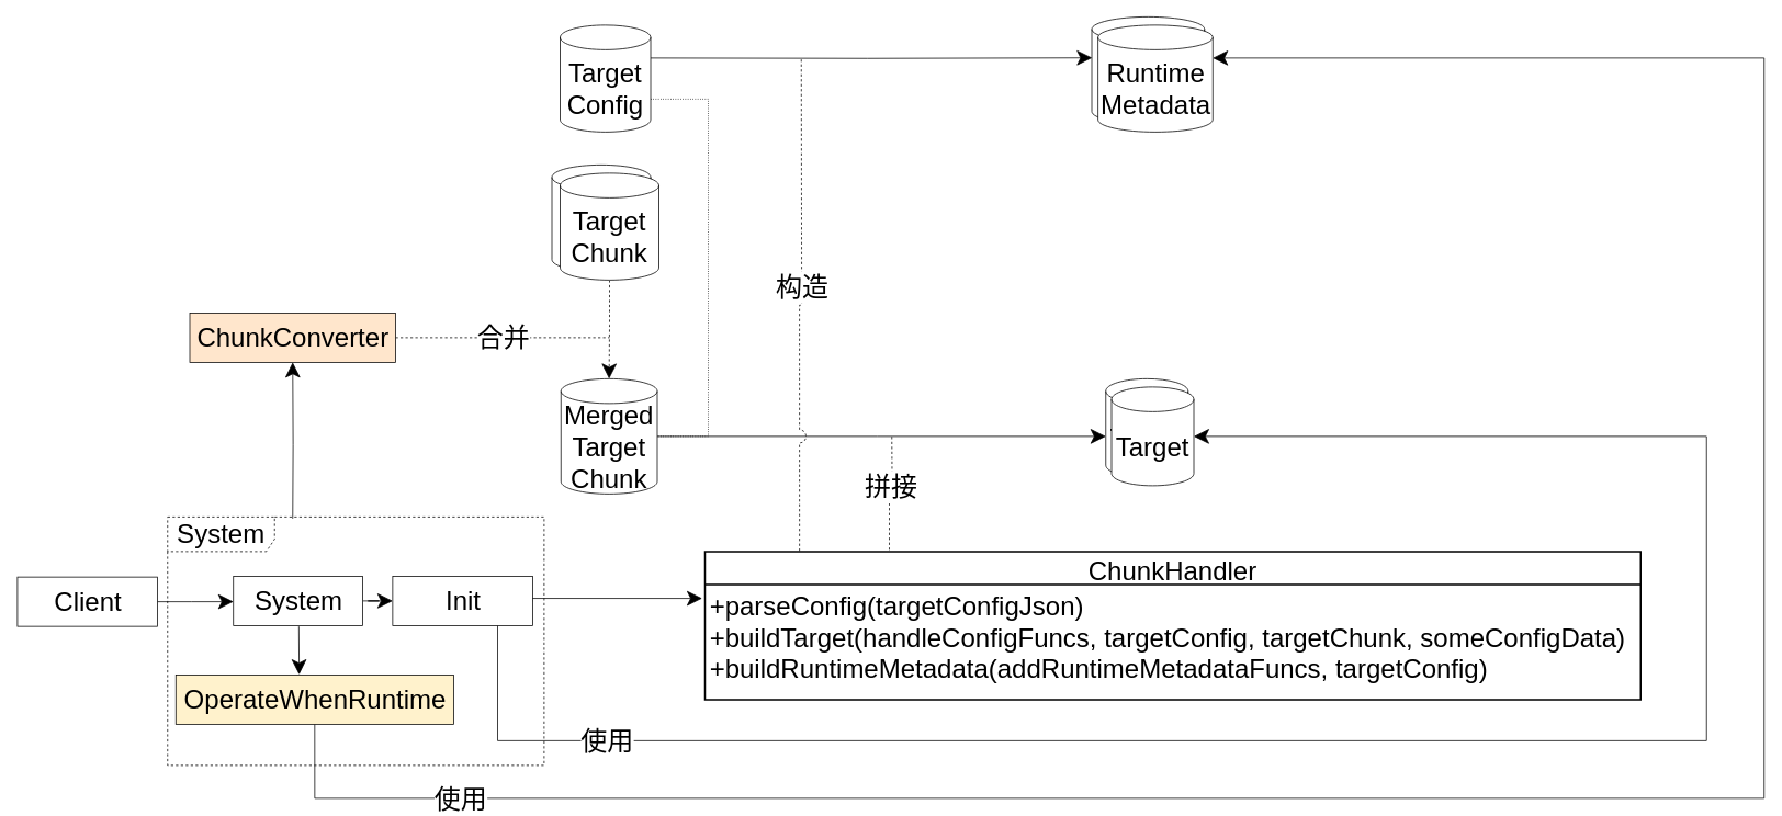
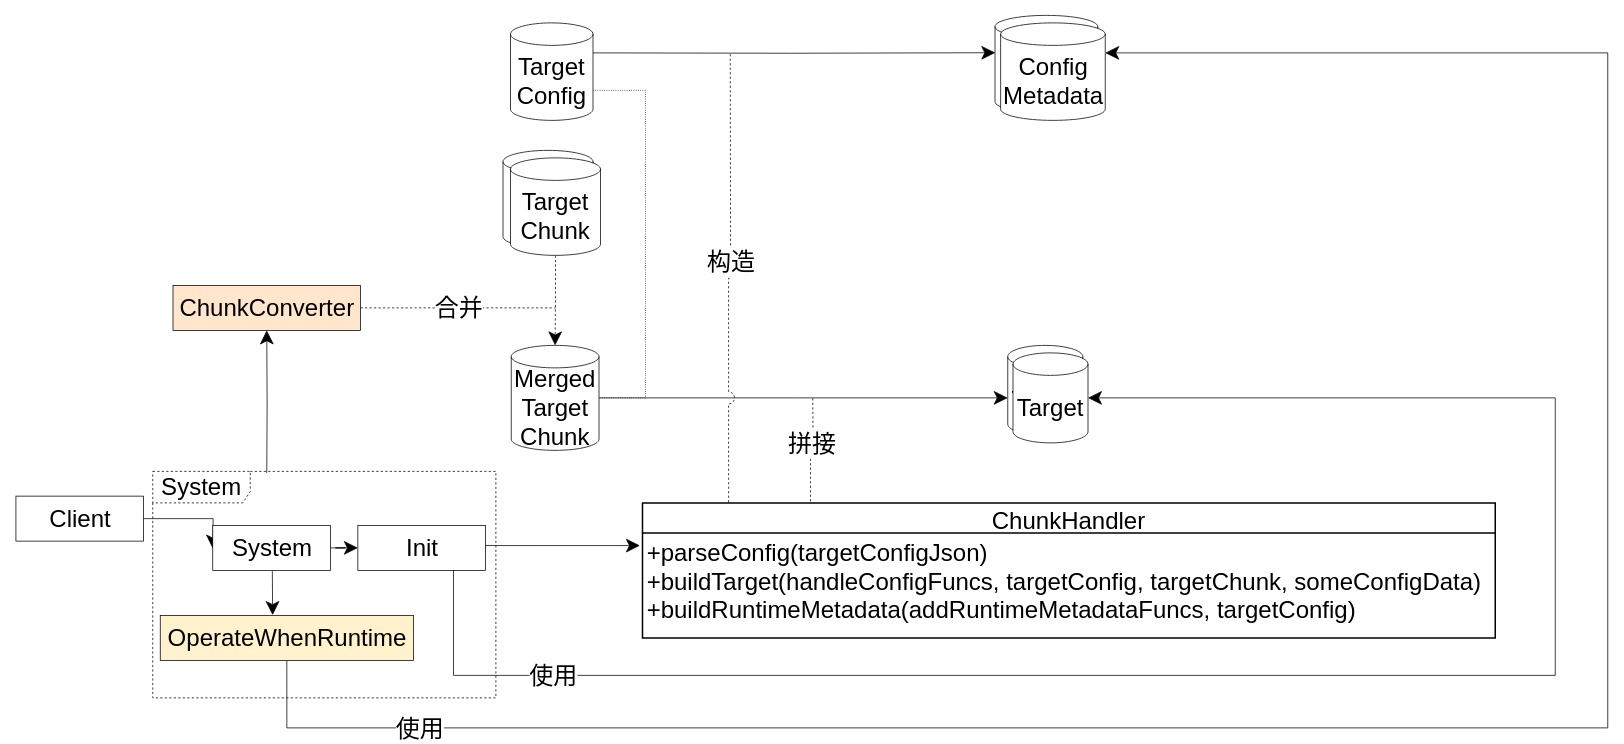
  <mxCell id="0" />
  <mxCell id="1" parent="0" />
  <mxCell id="2" value="&lt;font&gt;&lt;span style=&quot;font-size: 32px&quot;&gt;&lt;br&gt;&lt;/span&gt;&lt;/font&gt;" style="shape=cylinder3;whiteSpace=wrap;html=1;boundedLbl=1;backgroundOutline=1;size=15;" parent="1" vertex="1"><mxGeometry x="1326" y="20" width="137" height="130" as="geometry" /></mxCell>
  <mxCell id="3" value="&lt;font style=&quot;font-size: 32px&quot;&gt;Target&lt;br&gt;&lt;/font&gt;" style="shape=cylinder3;whiteSpace=wrap;html=1;boundedLbl=1;backgroundOutline=1;size=15;" parent="1" vertex="1"><mxGeometry x="1343" y="460" width="100" height="120" as="geometry" /></mxCell>
  <mxCell id="4" value="ChunkHandler" style="swimlane;childLayout=stackLayout;horizontal=1;startSize=40;horizontalStack=0;rounded=0;fontSize=32;fontStyle=0;strokeWidth=2;resizeParent=0;resizeLast=1;shadow=0;dashed=0;align=center;" parent="1" vertex="1"><mxGeometry x="856" y="670" width="1137" height="180" as="geometry" /></mxCell>
  <mxCell id="5" value="+parseConfig(targetConfigJson)&#10;+buildTarget(handleConfigFuncs, targetConfig, targetChunk, someConfigData)&#10;+buildRuntimeMetadata(addRuntimeMetadataFuncs, targetConfig)" style="align=left;strokeColor=none;fillColor=none;spacingLeft=4;fontSize=32;verticalAlign=top;resizable=0;rotatable=0;part=1;" parent="4" vertex="1"><mxGeometry y="40" width="1137" height="140" as="geometry" /></mxCell>
  <mxCell id="6" value="&lt;font style=&quot;font-size: 32px&quot;&gt;System&lt;/font&gt;" style="shape=umlFrame;whiteSpace=wrap;html=1;width=130;height=42;fontSize=32;dashed=1;" parent="1" vertex="1"><mxGeometry x="203" y="628" width="457.5" height="302" as="geometry" /></mxCell>
  <mxCell id="7" value="" style="shape=cylinder3;whiteSpace=wrap;html=1;boundedLbl=1;backgroundOutline=1;size=15;" parent="1" vertex="1"><mxGeometry x="670" y="200" width="120" height="130" as="geometry" /></mxCell>
  <mxCell id="8" value="" style="edgeStyle=orthogonalEdgeStyle;rounded=0;orthogonalLoop=1;jettySize=auto;html=1;startSize=16;endSize=16;entryX=-0.003;entryY=0.292;entryDx=0;entryDy=0;entryPerimeter=0;" parent="1" source="9" edge="1"><mxGeometry relative="1" as="geometry"><mxPoint x="283" y="730.968" as="targetPoint" /></mxGeometry></mxCell>
- <mxCell id="9" value="Client" style="html=1;fontSize=32;" parent="1" vertex="1"><mxGeometry x="20.57" y="701" width="170" height="60" as="geometry" /></mxCell>
+ <mxCell id="9" value="Client" style="html=1;fontSize=32;" parent="1" vertex="1"><mxGeometry x="20.57" y="661" width="170" height="60" as="geometry" /></mxCell>
  <mxCell id="10" style="edgeStyle=orthogonalEdgeStyle;rounded=0;orthogonalLoop=1;jettySize=auto;html=1;endArrow=classic;endFill=1;startSize=16;endSize=16;entryX=0.003;entryY=0.383;entryDx=0;entryDy=0;entryPerimeter=0;" parent="1" target="2" edge="1"><mxGeometry relative="1" as="geometry"><mxPoint x="790" as="sourcePoint" y="70" /><mxPoint x="1323" as="targetPoint" y="70" /></mxGeometry></mxCell>
  <mxCell id="11" style="edgeStyle=orthogonalEdgeStyle;rounded=0;orthogonalLoop=1;jettySize=auto;html=1;entryX=1;entryY=0.5;entryDx=0;entryDy=0;entryPerimeter=0;endArrow=none;endFill=0;startSize=16;endSize=16;exitX=1;exitY=0;exitDx=0;exitDy=90;exitPerimeter=0;dashed=1;dashPattern=1 2;" parent="1" source="12" target="23" edge="1"><mxGeometry relative="1" as="geometry"><Array as="points"><mxPoint x="860" y="120" /><mxPoint x="860" y="530" /></Array></mxGeometry></mxCell>
  <mxCell id="12" value="&lt;font&gt;&lt;span style=&quot;font-size: 32px&quot;&gt;Target Config&lt;/span&gt;&lt;/font&gt;" style="shape=cylinder3;whiteSpace=wrap;html=1;boundedLbl=1;backgroundOutline=1;size=15;" parent="1" vertex="1"><mxGeometry x="680" y="30" width="110" height="130" as="geometry" /></mxCell>
  <mxCell id="13" style="edgeStyle=orthogonalEdgeStyle;rounded=0;orthogonalLoop=1;jettySize=auto;html=1;entryX=0.5;entryY=1;entryDx=0;entryDy=0;endSize=16;startSize=16;" parent="1" target="19" edge="1"><mxGeometry relative="1" as="geometry"><mxPoint x="355" y="630" as="sourcePoint" /></mxGeometry></mxCell>
  <mxCell id="14" style="edgeStyle=orthogonalEdgeStyle;rounded=0;jumpStyle=arc;jumpSize=22;orthogonalLoop=1;jettySize=auto;html=1;entryX=1;entryY=0;entryDx=0;entryDy=40;entryPerimeter=0;endArrow=classic;endFill=1;startSize=16;endSize=16;exitX=0.5;exitY=1;exitDx=0;exitDy=0;" parent="1" source="35" target="30" edge="1"><mxGeometry relative="1" as="geometry"><mxPoint x="421" y="870" as="sourcePoint" /><Array as="points"><mxPoint x="382" y="970" /><mxPoint x="2143" y="970" /><mxPoint x="2143" y="70" /></Array></mxGeometry></mxCell>
  <mxCell id="15" value="&lt;font style=&quot;font-size: 32px&quot;&gt;使用&lt;/font&gt;" style="edgeLabel;html=1;align=center;verticalAlign=middle;resizable=0;points=[];" parent="14" vertex="1" connectable="0"><mxGeometry x="-0.69" y="2" relative="1" as="geometry"><mxPoint x="-263" y="2" as="offset" /></mxGeometry></mxCell>
  <mxCell id="16" style="edgeStyle=orthogonalEdgeStyle;rounded=0;jumpStyle=arc;jumpSize=22;orthogonalLoop=1;jettySize=auto;html=1;entryX=1;entryY=0.5;entryDx=0;entryDy=0;entryPerimeter=0;endArrow=classic;endFill=1;startSize=16;endSize=16;exitX=0.75;exitY=1;exitDx=0;exitDy=0;" parent="1" source="34" target="29" edge="1"><mxGeometry relative="1" as="geometry"><mxPoint x="313.5" y="870" as="sourcePoint" /><Array as="points"><mxPoint x="604" y="900" /><mxPoint x="2073" y="900" /><mxPoint x="2073" y="530" /></Array></mxGeometry></mxCell>
  <mxCell id="17" style="edgeStyle=orthogonalEdgeStyle;rounded=0;orthogonalLoop=1;jettySize=auto;html=1;startSize=16;endSize=16;endArrow=none;endFill=0;dashed=1;" parent="1" source="19" edge="1"><mxGeometry relative="1" as="geometry"><mxPoint x="740" y="410" as="targetPoint" /></mxGeometry></mxCell>
  <mxCell id="18" value="&lt;span style=&quot;font-size: 32px&quot;&gt;合并&lt;/span&gt;" style="edgeLabel;html=1;align=center;verticalAlign=middle;resizable=0;points=[];" parent="17" vertex="1" connectable="0"><mxGeometry x="0.004" y="1" relative="1" as="geometry"><mxPoint as="offset" /></mxGeometry></mxCell>
  <mxCell id="19" value="ChunkConverter" style="html=1;fontSize=32;fillColor=#ffe6cc;" parent="1" vertex="1"><mxGeometry x="230" y="380" width="250" height="60" as="geometry" /></mxCell>
  <mxCell id="20" style="edgeStyle=orthogonalEdgeStyle;rounded=0;orthogonalLoop=1;jettySize=auto;html=1;entryX=0.5;entryY=0;entryDx=0;entryDy=0;entryPerimeter=0;startSize=16;endSize=16;dashed=1;" parent="1" source="21" target="23" edge="1"><mxGeometry relative="1" as="geometry" /></mxCell>
  <mxCell id="21" value="&lt;font style=&quot;font-size: 32px&quot;&gt;Target Chunk&lt;/font&gt;" style="shape=cylinder3;whiteSpace=wrap;html=1;boundedLbl=1;backgroundOutline=1;size=15;" parent="1" vertex="1"><mxGeometry x="680" y="210" width="120" height="130" as="geometry" /></mxCell>
  <mxCell id="22" style="edgeStyle=orthogonalEdgeStyle;rounded=0;orthogonalLoop=1;jettySize=auto;html=1;endArrow=classic;endFill=1;startSize=16;endSize=16;" parent="1" source="23" edge="1"><mxGeometry relative="1" as="geometry"><mxPoint x="1343" y="530" as="targetPoint" /></mxGeometry></mxCell>
  <mxCell id="23" value="&lt;font style=&quot;font-size: 32px&quot;&gt;Merged Target&lt;br&gt;Chunk&lt;br&gt;&lt;/font&gt;" style="shape=cylinder3;whiteSpace=wrap;html=1;boundedLbl=1;backgroundOutline=1;size=15;" parent="1" vertex="1"><mxGeometry x="681" y="460" width="117" height="140" as="geometry" /></mxCell>
  <mxCell id="24" style="edgeStyle=orthogonalEdgeStyle;rounded=0;orthogonalLoop=1;jettySize=auto;html=1;endArrow=none;endFill=0;startSize=16;endSize=16;exitX=0.101;exitY=-0.004;exitDx=0;exitDy=0;exitPerimeter=0;dashed=1;jumpStyle=arc;jumpSize=16;" parent="1" source="4" edge="1"><mxGeometry relative="1" as="geometry"><mxPoint x="973" as="targetPoint" y="70" /></mxGeometry></mxCell>
  <mxCell id="25" value="&lt;font style=&quot;font-size: 32px&quot;&gt;构造&lt;/font&gt;" style="edgeLabel;html=1;align=center;verticalAlign=middle;resizable=0;points=[];" parent="24" vertex="1" connectable="0"><mxGeometry x="0.073" relative="1" as="geometry"><mxPoint as="offset" /></mxGeometry></mxCell>
  <mxCell id="26" style="edgeStyle=orthogonalEdgeStyle;rounded=0;orthogonalLoop=1;jettySize=auto;html=1;dashed=1;endArrow=none;endFill=0;startSize=16;endSize=16;exitX=0.197;exitY=-0.011;exitDx=0;exitDy=0;exitPerimeter=0;jumpStyle=arc;jumpSize=22;" parent="1" source="4" edge="1"><mxGeometry relative="1" as="geometry"><mxPoint x="1083" y="530" as="targetPoint" /></mxGeometry></mxCell>
  <mxCell id="27" value="&lt;font style=&quot;font-size: 32px&quot;&gt;拼接&lt;/font&gt;" style="edgeLabel;html=1;align=center;verticalAlign=middle;resizable=0;points=[];" parent="26" vertex="1" connectable="0"><mxGeometry x="0.484" y="-1" relative="1" as="geometry"><mxPoint x="-3" y="25" as="offset" /></mxGeometry></mxCell>
  <mxCell id="28" style="edgeStyle=orthogonalEdgeStyle;rounded=0;orthogonalLoop=1;jettySize=auto;html=1;startSize=16;endSize=16;exitX=1;exitY=0.5;exitDx=0;exitDy=0;entryX=-0.003;entryY=0.121;entryDx=0;entryDy=0;entryPerimeter=0;" parent="1" source="34" target="5" edge="1"><mxGeometry relative="1" as="geometry"><mxPoint x="498.5" y="660.143" as="sourcePoint" /><mxPoint x="718.5" y="660" as="targetPoint" /><Array as="points"><mxPoint x="640" y="727" /></Array></mxGeometry></mxCell>
  <mxCell id="29" value="&lt;font style=&quot;font-size: 32px&quot;&gt;Target&lt;br&gt;&lt;/font&gt;" style="shape=cylinder3;whiteSpace=wrap;html=1;boundedLbl=1;backgroundOutline=1;size=15;" parent="1" vertex="1"><mxGeometry x="1350" y="470" width="100" height="120" as="geometry" /></mxCell>
- <mxCell id="30" value="&lt;font&gt;&lt;span style=&quot;font-size: 32px&quot;&gt;Runtime&lt;br&gt;Metadata&lt;br&gt;&lt;/span&gt;&lt;/font&gt;" style="shape=cylinder3;whiteSpace=wrap;html=1;boundedLbl=1;backgroundOutline=1;size=15;" parent="1" vertex="1"><mxGeometry x="1333.5" y="30" width="139.5" height="130" as="geometry" /></mxCell>
+ <mxCell id="30" value="&lt;font&gt;&lt;span style=&quot;font-size: 32px&quot;&gt;Config&lt;br&gt;Metadata&lt;br&gt;&lt;/span&gt;&lt;/font&gt;" style="shape=cylinder3;whiteSpace=wrap;html=1;boundedLbl=1;backgroundOutline=1;size=15;" parent="1" vertex="1"><mxGeometry x="1333.5" y="30" width="139.5" height="130" as="geometry" /></mxCell>
  <mxCell id="31" value="&lt;font style=&quot;font-size: 32px&quot;&gt;使用&lt;/font&gt;" style="edgeLabel;html=1;align=center;verticalAlign=middle;resizable=0;points=[];" parent="1" vertex="1" connectable="0"><mxGeometry x="734.997" y="870" as="geometry"><mxPoint x="2" y="30" as="offset" /></mxGeometry></mxCell>
  <mxCell id="32" value="" style="edgeStyle=orthogonalEdgeStyle;rounded=0;orthogonalLoop=1;jettySize=auto;html=1;endSize=16;startSize=16;exitX=1;exitY=0.5;exitDx=0;exitDy=0;" parent="1" source="36" target="34" edge="1"><mxGeometry relative="1" as="geometry"><mxPoint x="447" y="730" as="sourcePoint" /></mxGeometry></mxCell>
  <mxCell id="33" value="" style="edgeStyle=orthogonalEdgeStyle;rounded=0;orthogonalLoop=1;jettySize=auto;html=1;endSize=16;startSize=16;exitX=0.576;exitY=1.024;exitDx=0;exitDy=0;exitPerimeter=0;entryX=0.444;entryY=-0.007;entryDx=0;entryDy=0;entryPerimeter=0;" parent="1" target="35" edge="1"><mxGeometry relative="1" as="geometry"><mxPoint x="362.44" y="760.998" as="sourcePoint" /><mxPoint x="363" y="815.99" as="targetPoint" /></mxGeometry></mxCell>
  <mxCell id="34" value="Init" style="html=1;fontSize=32;" parent="1" vertex="1"><mxGeometry x="476.5" y="700" width="170" height="60" as="geometry" /></mxCell>
  <mxCell id="35" value="OperateWhenRuntime" style="html=1;fontSize=32;fillColor=#fff2cc;" parent="1" vertex="1"><mxGeometry x="213" y="819.99" width="337.5" height="60" as="geometry" /></mxCell>
  <mxCell id="36" value="System" style="html=1;fontSize=32;" parent="1" vertex="1"><mxGeometry x="283" y="700" width="157" height="60" as="geometry" /></mxCell>
